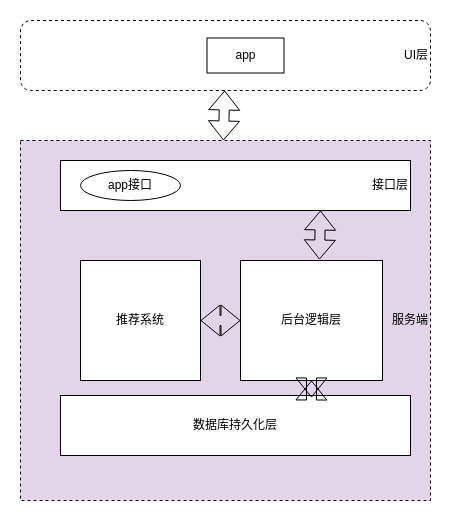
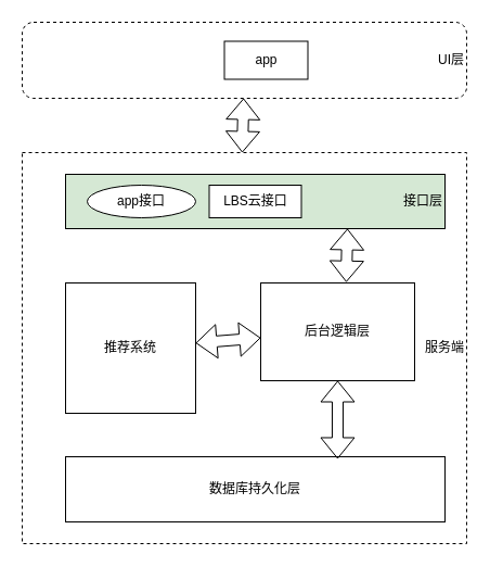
  <mxCell id="0" />
  <mxCell id="1" parent="0" />
  <mxCell id="2" value="&lt;div&gt;&lt;span&gt;UI层&lt;/span&gt;&lt;/div&gt;&lt;div&gt;&lt;/div&gt;" style="rounded=1;whiteSpace=wrap;html=1;dashed=1;align=right;" vertex="1" parent="1"><mxGeometry x="20" y="20" width="410" height="70" as="geometry" /></mxCell>
  <mxCell id="3" value="&lt;span style=&quot;white-space: normal&quot;&gt;app&lt;/span&gt;" style="rounded=0;whiteSpace=wrap;html=1;" vertex="1" parent="1"><mxGeometry x="206.5" y="37.5" width="77" height="35" as="geometry" /></mxCell>
- <mxCell id="4" value="服务端" style="rounded=0;whiteSpace=wrap;html=1;dashed=1;align=right;fillColor=#e1d5e7;" vertex="1" parent="1"><mxGeometry x="20" y="140" width="410" height="360" as="geometry" /></mxCell>
+ <mxCell id="4" value="服务端" style="rounded=0;whiteSpace=wrap;html=1;dashed=1;align=right;" vertex="1" parent="1"><mxGeometry x="20" y="140" width="410" height="360" as="geometry" /></mxCell>
  <mxCell id="5" value="" style="shape=flexArrow;endArrow=classic;startArrow=classic;html=1;" edge="1" parent="1" target="2"><mxGeometry width="50" height="50" relative="1" as="geometry"><mxPoint x="223" y="140" as="sourcePoint" /><mxPoint x="270" y="90" as="targetPoint" /></mxGeometry></mxCell>
- <mxCell id="6" value="接口层" style="rounded=0;whiteSpace=wrap;html=1;align=right;" vertex="1" parent="1"><mxGeometry x="60" y="160" width="350" height="50" as="geometry" /></mxCell>
+ <mxCell id="6" value="接口层" style="rounded=0;whiteSpace=wrap;html=1;align=right;fillColor=#d5e8d4;" vertex="1" parent="1"><mxGeometry x="60" y="160" width="350" height="50" as="geometry" /></mxCell>
  <mxCell id="7" value="app接口" style="ellipse;whiteSpace=wrap;html=1;" vertex="1" parent="1"><mxGeometry x="80" y="170" width="100" height="30" as="geometry" /></mxCell>
- <mxCell id="9" value="推荐系统" style="rounded=0;whiteSpace=wrap;html=1;" vertex="1" parent="1"><mxGeometry x="80" y="260" width="120" height="120" as="geometry" /></mxCell>
- <mxCell id="10" value="后台逻辑层" style="rounded=0;whiteSpace=wrap;html=1;" vertex="1" parent="1"><mxGeometry x="240" y="260" width="142" height="120" as="geometry" /></mxCell>
- <mxCell id="11" value="数据库持久化层" style="rounded=0;whiteSpace=wrap;html=1;align=center;" vertex="1" parent="1"><mxGeometry x="60" y="395" width="350" height="60" as="geometry" /></mxCell>
+ <mxCell id="8" value="LBS云接口" style="rounded=0;whiteSpace=wrap;html=1;" vertex="1" parent="1"><mxGeometry x="192.5" y="170" width="85" height="30" as="geometry" /></mxCell>
+ <mxCell id="9" value="推荐系统" style="rounded=0;whiteSpace=wrap;html=1;" vertex="1" parent="1"><mxGeometry x="60" y="260" width="120" height="120" as="geometry" /></mxCell>
+ <mxCell id="10" value="后台逻辑层" style="rounded=0;whiteSpace=wrap;html=1;" vertex="1" parent="1"><mxGeometry x="240" y="260" width="142" height="90" as="geometry" /></mxCell>
+ <mxCell id="11" value="数据库持久化层" style="rounded=0;whiteSpace=wrap;html=1;align=center;" vertex="1" parent="1"><mxGeometry x="60" y="420" width="350" height="60" as="geometry" /></mxCell>
  <mxCell id="12" value="" style="shape=flexArrow;endArrow=classic;startArrow=classic;html=1;" edge="1" parent="1" source="9" target="10"><mxGeometry width="50" height="50" relative="1" as="geometry"><mxPoint x="170" y="320" as="sourcePoint" /><mxPoint x="220" y="270" as="targetPoint" /></mxGeometry></mxCell>
  <mxCell id="13" value="" style="shape=flexArrow;endArrow=classic;startArrow=classic;html=1;exitX=0.556;exitY=-0.008;exitDx=0;exitDy=0;exitPerimeter=0;" edge="1" parent="1" source="10"><mxGeometry width="50" height="50" relative="1" as="geometry"><mxPoint x="290" y="260" as="sourcePoint" /><mxPoint x="320" y="210" as="targetPoint" /></mxGeometry></mxCell>
  <mxCell id="14" value="" style="shape=flexArrow;endArrow=classic;startArrow=classic;html=1;entryX=0.5;entryY=1;entryDx=0;entryDy=0;exitX=0.717;exitY=0.033;exitDx=0;exitDy=0;exitPerimeter=0;" edge="1" parent="1" source="11" target="10"><mxGeometry width="50" height="50" relative="1" as="geometry"><mxPoint x="300" y="430" as="sourcePoint" /><mxPoint x="350" y="380" as="targetPoint" /></mxGeometry></mxCell>
